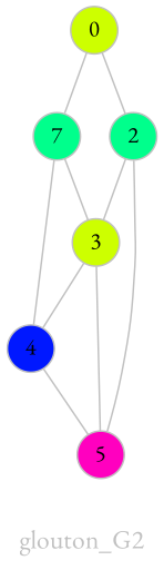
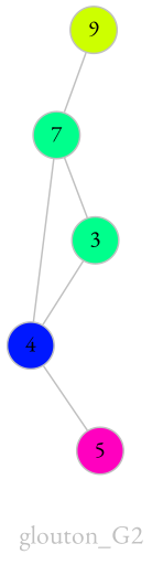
  graph {
    fontcolor=grey
    fontname="EB Garamond"
    fontsize=16
    label=glouton_G2
    node [color=grey fillcolor="#cdff00" fixedsize=true fontname="EB Garamond" fontsize=14 shape=circle style=filled]
    edge [arrowsize=0.7 color=grey fontcolor=grey fontname="EB Garamond" fontsize=12]
-   0 [width=0.4]
+   0 [width=0.4 label=9]
    n2 [fillcolor="#00ff8c" label=7 width=0.4]
-   2 [fillcolor="#00ff8c" width=0.4]
-   3 [width=0.4]
+   3 [fillcolor="#00ff8c" width=0.4]
    4 [fillcolor="#0018ff" width=0.4]
    5 [fillcolor="#ff00bf" width=0.4]
    0 -- n2
-   0 -- 2
    n2 -- 3
    n2 -- 4
-   2 -- 3
-   2 -- 5
    3 -- 4
-   3 -- 5
    4 -- 5
  }
